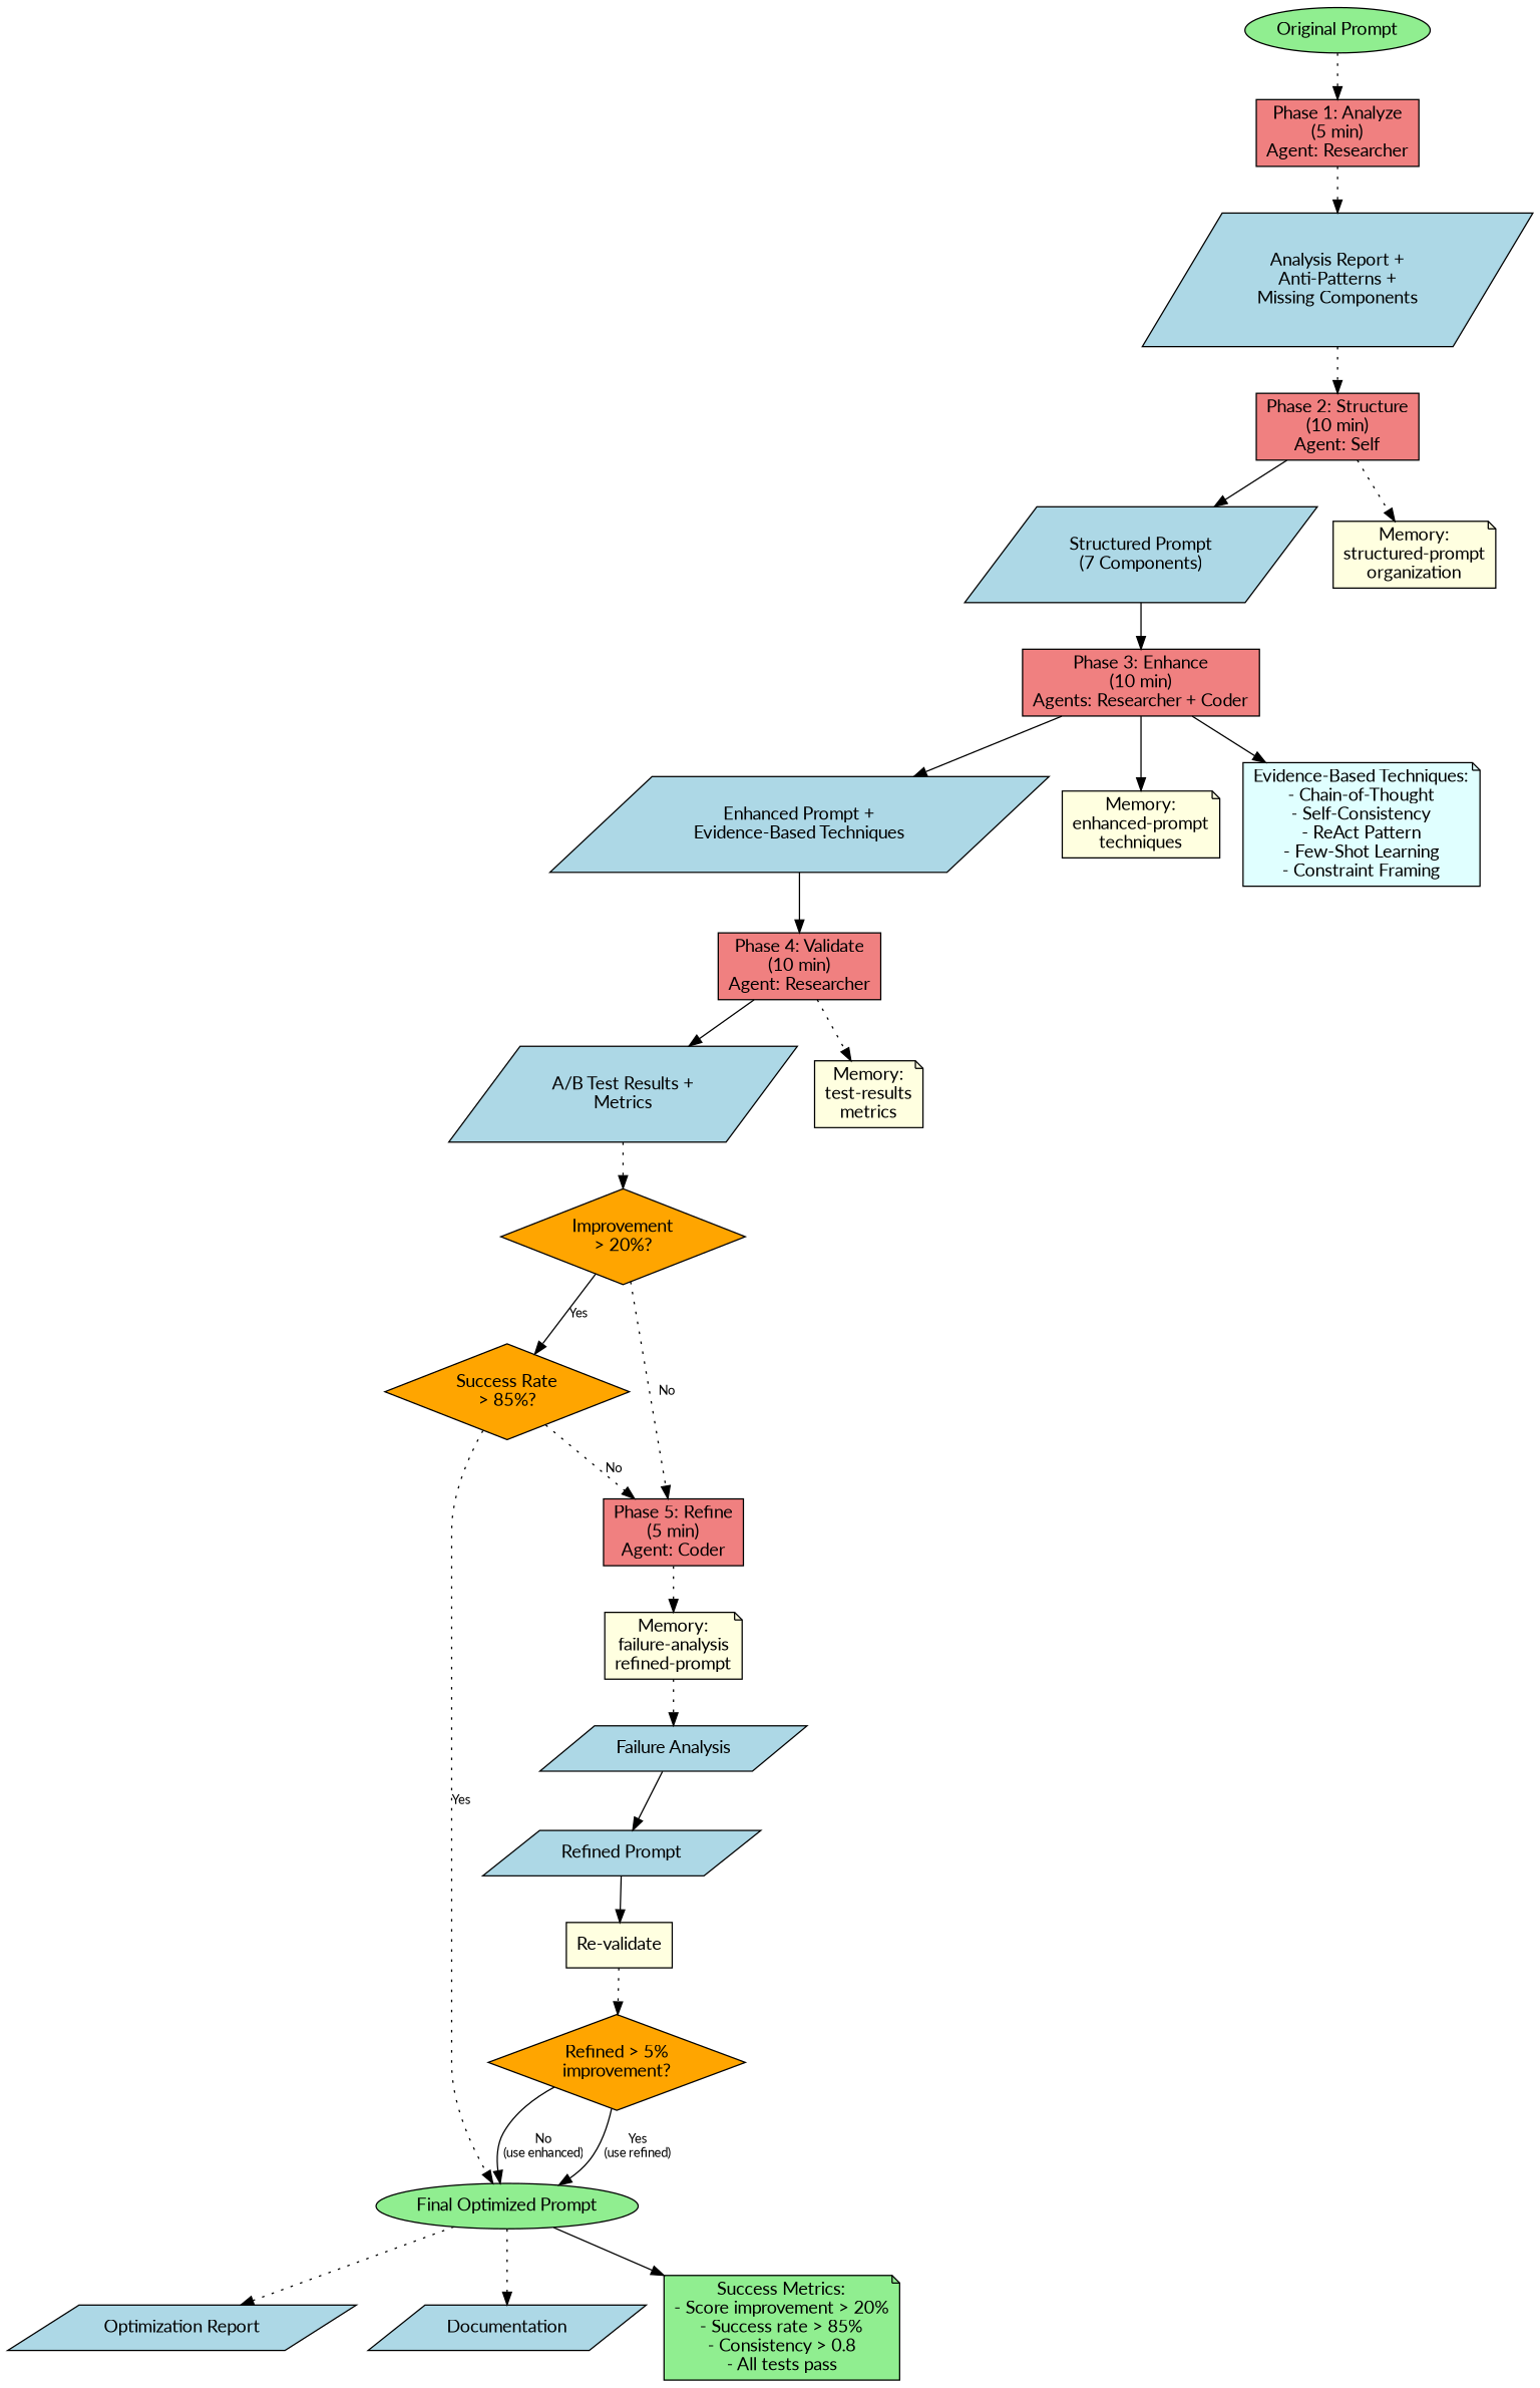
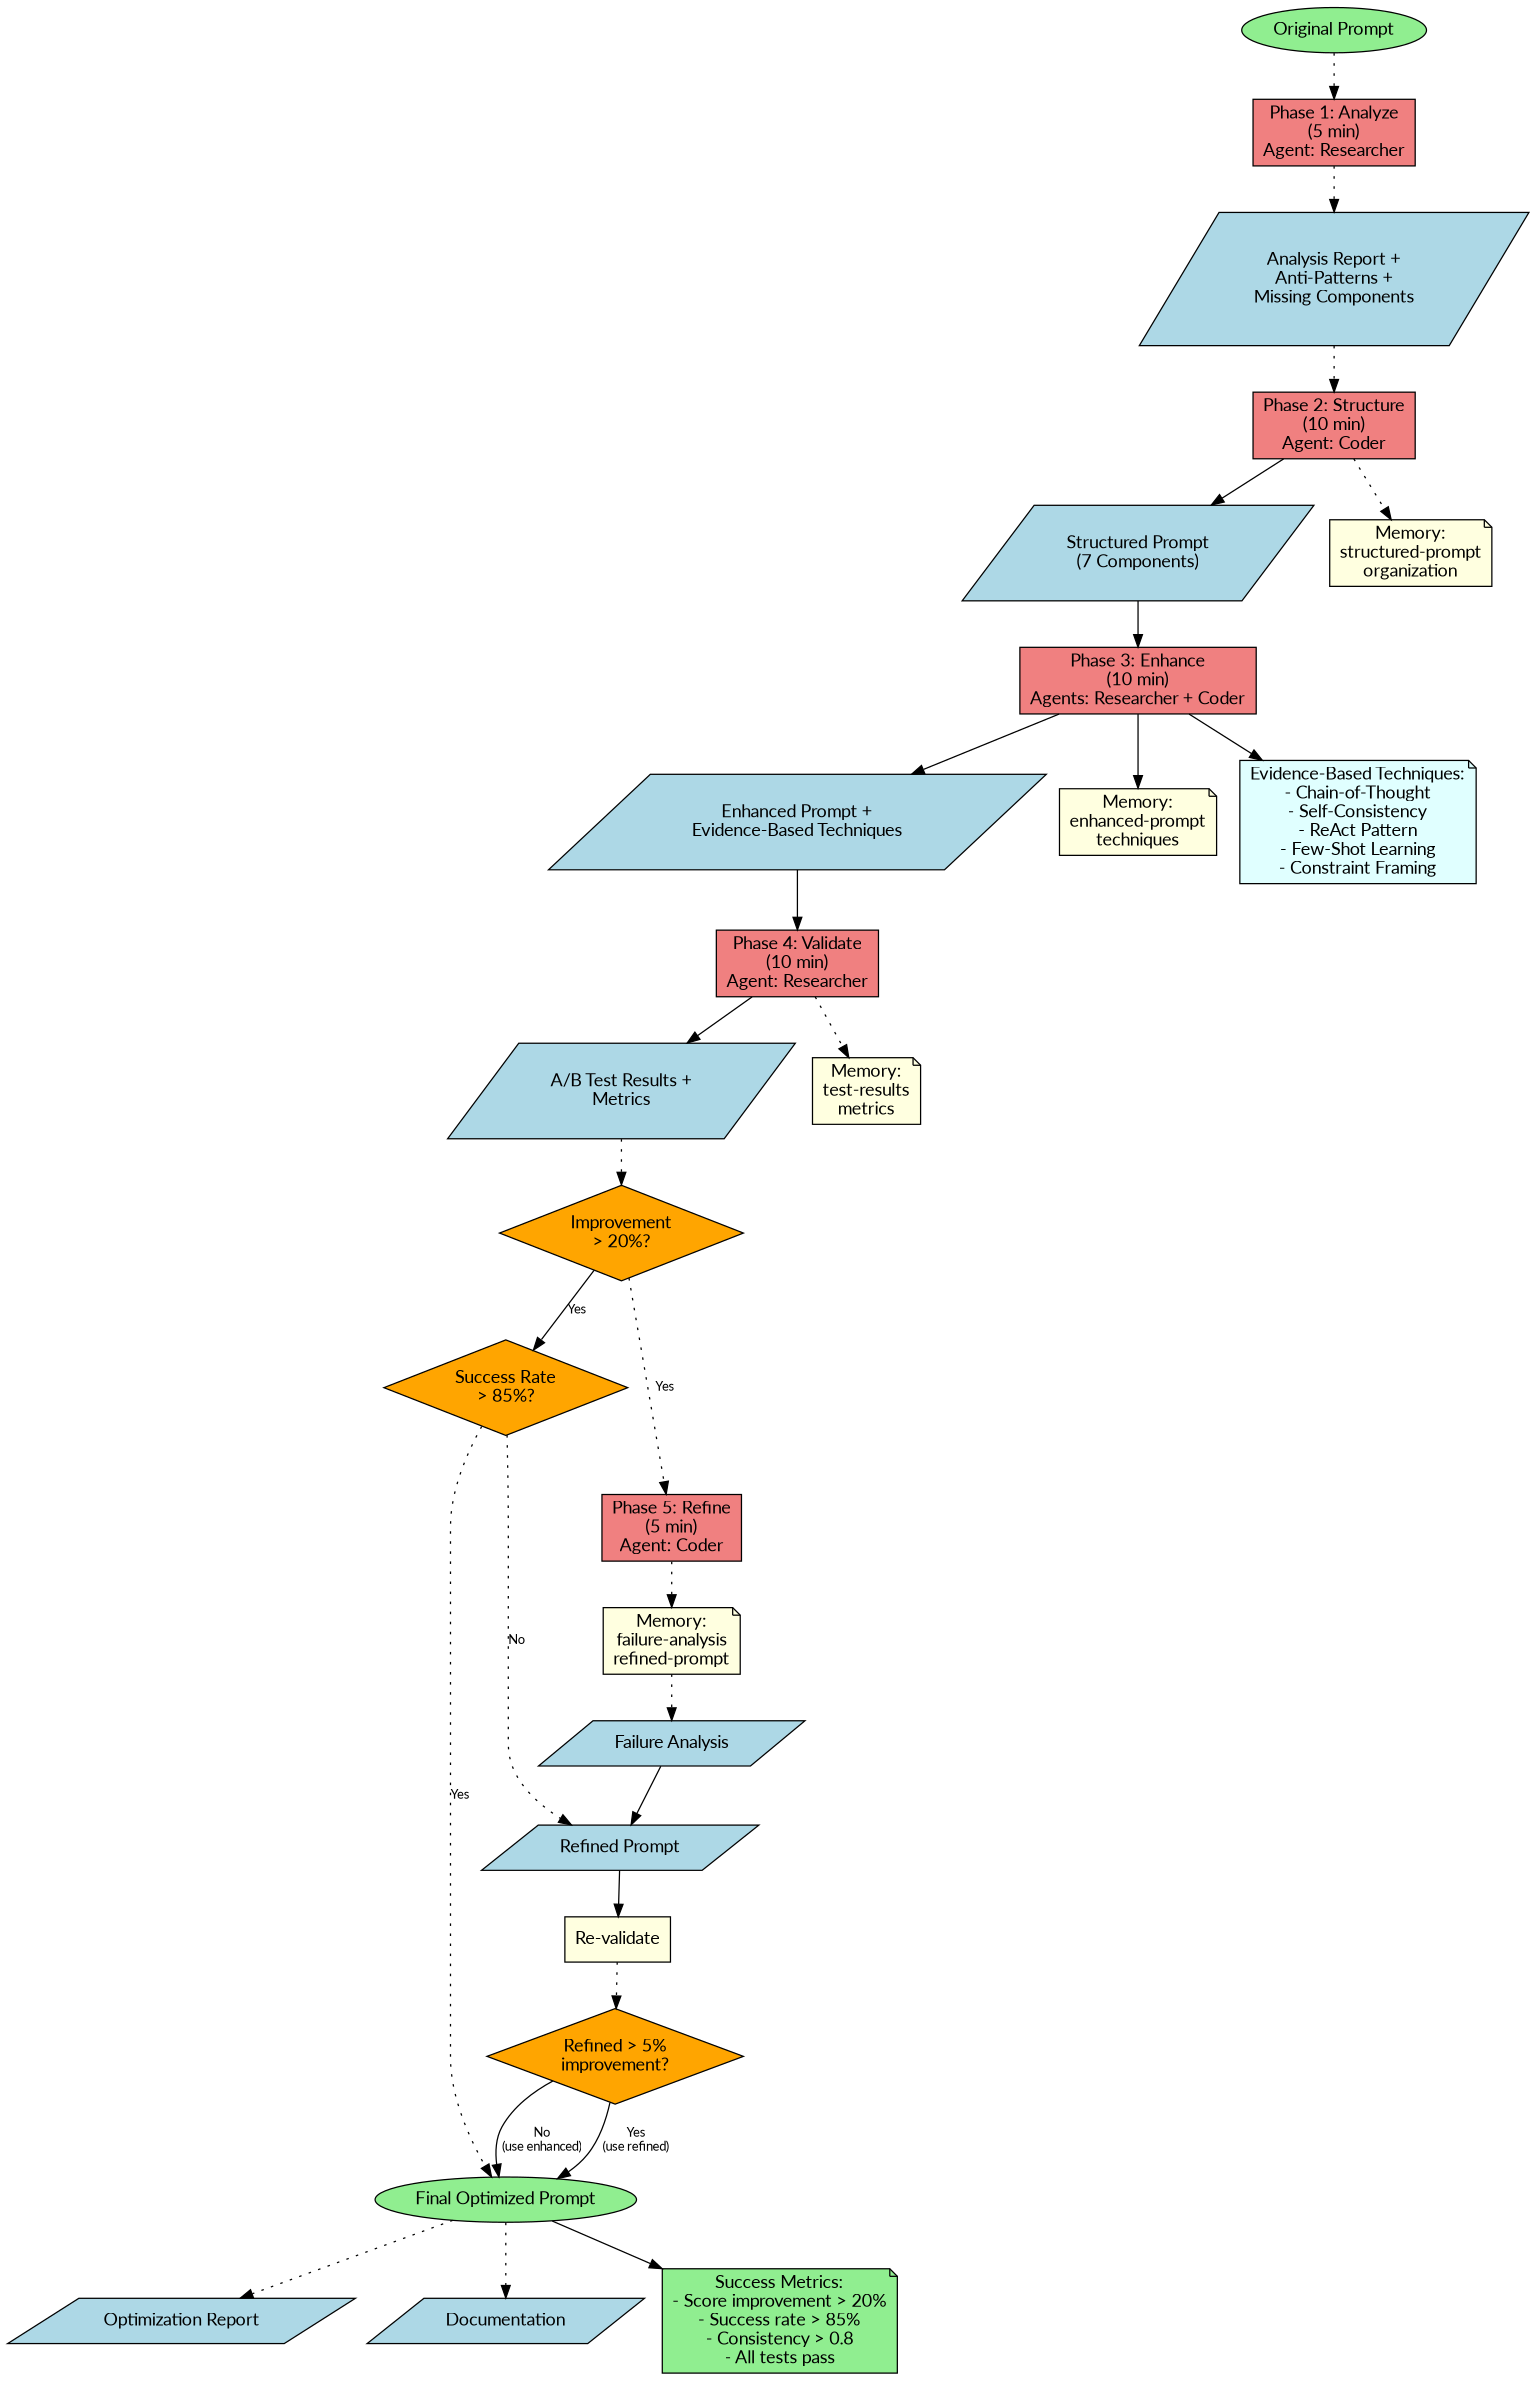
  digraph {
    fontname=Lato
    rankdir=TB
    node [fillcolor=lightblue fontname=Lato shape=parallelogram style=filled]
    edge [fontname=Lato fontsize=10 style=dotted]
    n1 [fillcolor=lightgreen label="Original Prompt" shape=ellipse]
    n2 [fillcolor=lightcoral label="Phase 1: Analyze\n(5 min)\nAgent: Researcher" shape=box]
    n3 [label="Analysis Report +\nAnti-Patterns +\nMissing Components"]
-   n4 [fillcolor=lightcoral label="Phase 2: Structure\n(10 min)\nAgent: Self" shape=box]
+   n4 [fillcolor=lightcoral label="Phase 2: Structure\n(10 min)\nAgent: Coder" shape=box]
    n5 [label="Structured Prompt\n(7 Components)"]
    n6 [fillcolor=lightyellow label="Memory:\nstructured-prompt\norganization" shape=note]
    n7 [fillcolor=lightcoral label="Phase 3: Enhance\n(10 min)\nAgents: Researcher + Coder" shape=box]
    n8 [label="Enhanced Prompt +\nEvidence-Based Techniques"]
    n9 [fillcolor=lightyellow label="Memory:\nenhanced-prompt\ntechniques" shape=note]
    n10 [fillcolor=lightcyan label="Evidence-Based Techniques:\n- Chain-of-Thought\n- Self-Consistency\n- ReAct Pattern\n- Few-Shot Learning\n- Constraint Framing" shape=note]
    n11 [fillcolor=lightcoral label="Phase 4: Validate\n(10 min)\nAgent: Researcher" shape=box]
    n12 [label="A/B Test Results +\nMetrics"]
    n13 [fillcolor=lightyellow label="Memory:\ntest-results\nmetrics" shape=note]
    n14 [fillcolor=orange label="Improvement\n> 20%?" shape=diamond]
    n15 [fillcolor=orange label="Success Rate\n> 85%?" shape=diamond]
    n16 [fillcolor=lightcoral label="Phase 5: Refine\n(5 min)\nAgent: Coder" shape=box]
    n17 [fillcolor=lightgreen label="Final Optimized Prompt" shape=ellipse]
    n18 [fillcolor=lightyellow label="Memory:\nfailure-analysis\nrefined-prompt" shape=note]
    n19 [label="Optimization Report"]
    n20 [label=Documentation]
    n21 [fillcolor=lightgreen label="Success Metrics:\n- Score improvement > 20%\n- Success rate > 85%\n- Consistency > 0.8\n- All tests pass" shape=note]
    n22 [label="Failure Analysis"]
    n23 [label="Refined Prompt"]
    n24 [fillcolor=lightyellow label="Re-validate" shape=box]
    n25 [fillcolor=orange label="Refined > 5%\nimprovement?" shape=diamond]
    n1 -> n2
    n2 -> n3
    n3 -> n4
    n4 -> n5 [style=solid]
    n4 -> n6
    n5 -> n7 [style=solid]
    n7 -> n8 [style=solid]
    n7 -> n9 [style=solid]
    n7 -> n10 [style=solid]
    n8 -> n11 [style=solid]
    n11 -> n12 [style=solid]
    n11 -> n13
    n12 -> n14
    n14 -> n15 [label=Yes style=solid]
-   n14 -> n16 [label=No]
-   n15 -> n16 [label=No]
+   n14 -> n16 [label=Yes]
+   n15 -> n23 [label=No]
    n15 -> n17 [label=Yes]
    n16 -> n18
    n17 -> n19
    n17 -> n20
    n17 -> n21 [style=solid]
    n18 -> n22
    n22 -> n23 [style=solid]
    n23 -> n24 [style=solid]
    n24 -> n25
    n25 -> n17 [label="Yes\n(use refined)" style=solid]
    n25 -> n17 [label="No\n(use enhanced)" style=solid]
  }
